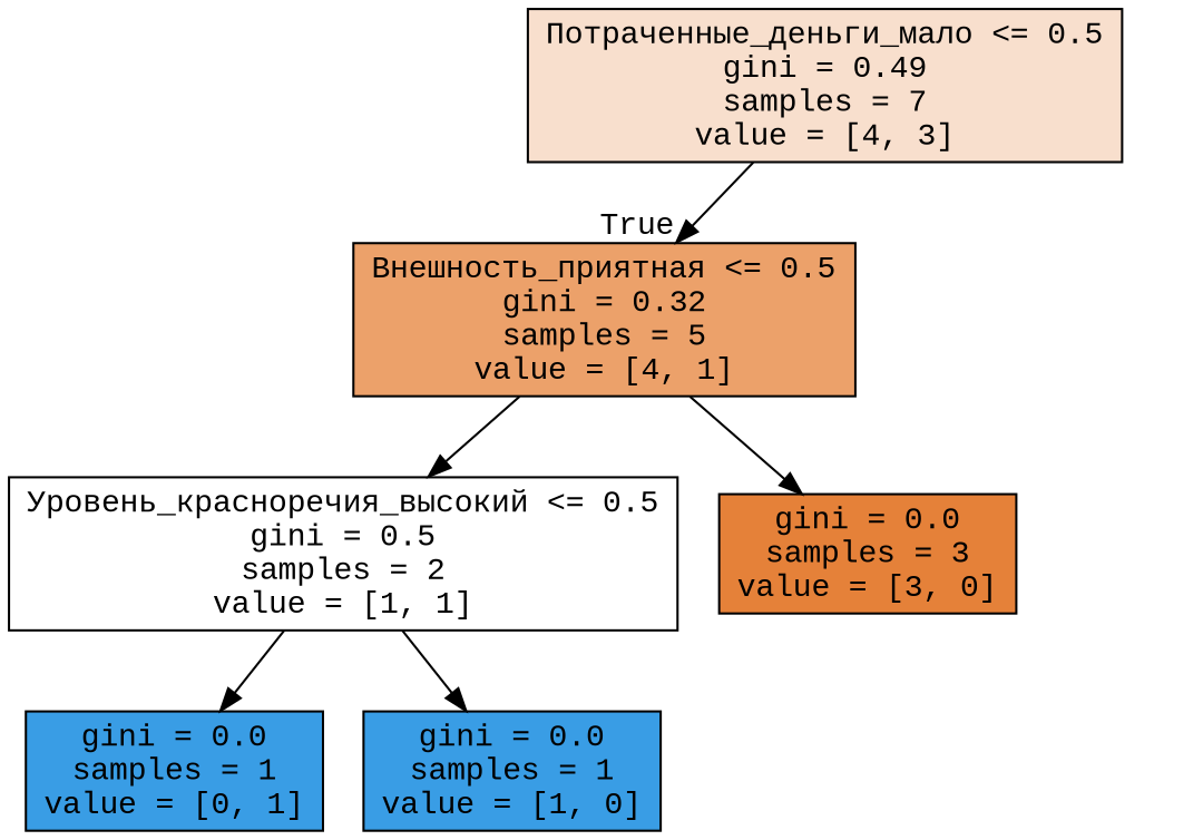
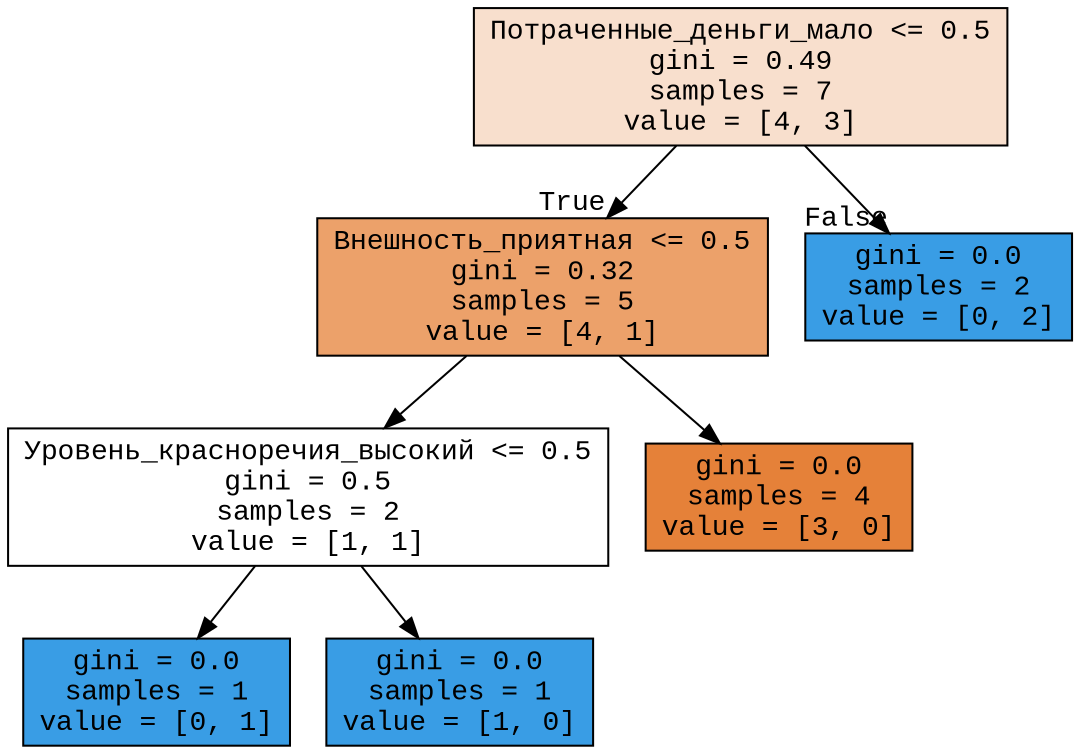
  digraph {
    fontname="Liberation Mono"
    node [color=black fillcolor="#399de5ff" fontname="Liberation Mono" shape=box style=filled]
    edge [fontname="Liberation Mono"]
    n1 [fillcolor="#e5813940" label="Потраченные_деньги_мало <= 0.5\ngini = 0.49\nsamples = 7\nvalue = [4, 3]"]
    n2 [fillcolor="#e58139bf" label="Внешность_приятная <= 0.5\ngini = 0.32\nsamples = 5\nvalue = [4, 1]"]
+   n3 [label="gini = 0.0\nsamples = 2\nvalue = [0, 2]"]
    n4 [fillcolor="#e5813900" label="Уровень_красноречия_высокий <= 0.5\ngini = 0.5\nsamples = 2\nvalue = [1, 1]"]
-   n5 [fillcolor="#e58139ff" label="gini = 0.0\nsamples = 3\nvalue = [3, 0]"]
+   n5 [fillcolor="#e58139ff" label="gini = 0.0\nsamples = 4\nvalue = [3, 0]"]
    n6 [label="gini = 0.0\nsamples = 1\nvalue = [0, 1]"]
    n7 [label="gini = 0.0\nsamples = 1\nvalue = [1, 0]"]
    n1 -> n2 [headlabel=True labelangle=45 labeldistance=2.5]
+   n1 -> n3 [headlabel=False labelangle=-45 labeldistance=2.5]
    n2 -> n4
    n2 -> n5
    n4 -> n6
    n4 -> n7
  }
